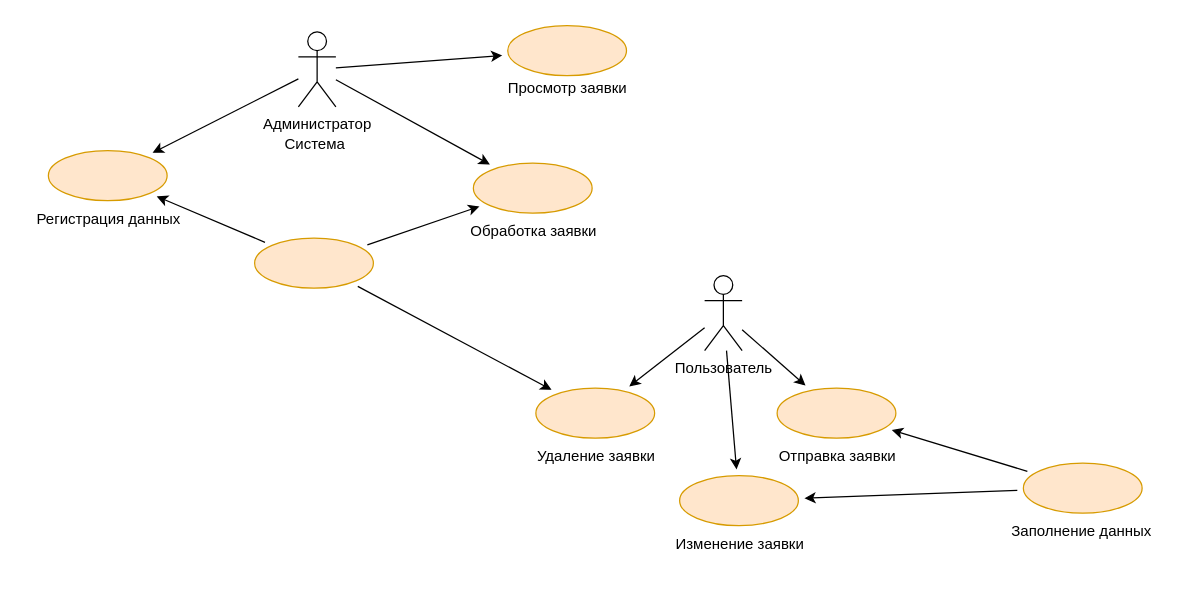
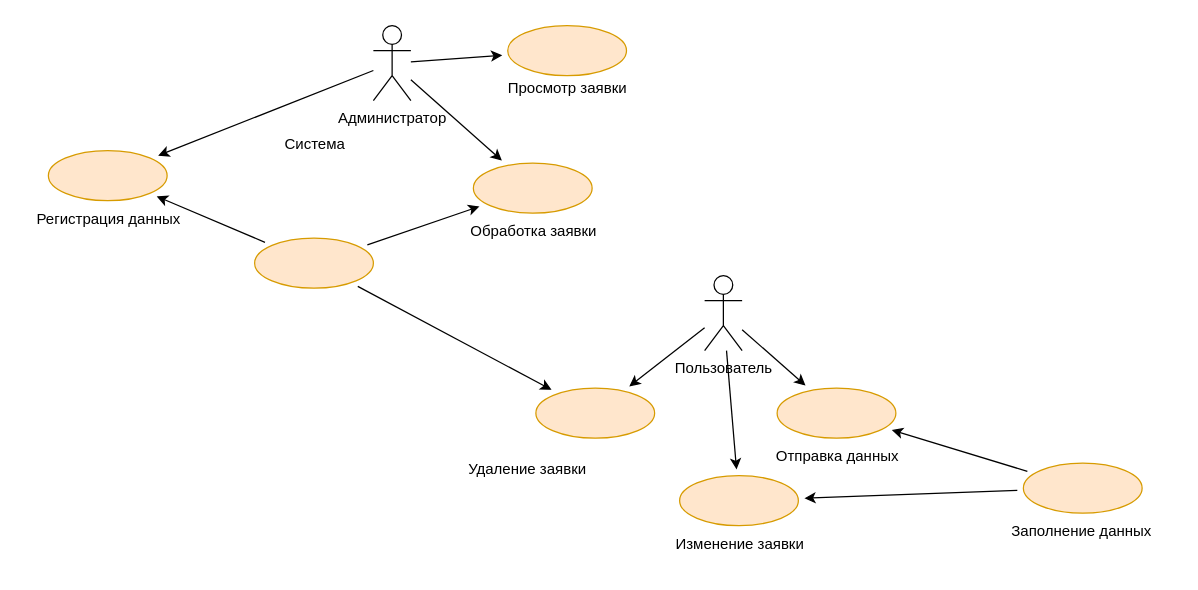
  <mxCell id="0" />
  <mxCell id="1" parent="0" />
  <mxCell id="2" value="" style="rounded=0;orthogonalLoop=1;jettySize=auto;html=1;" parent="1" source="5" target="10" edge="1"><mxGeometry relative="1" as="geometry" /></mxCell>
  <mxCell id="3" style="rounded=0;orthogonalLoop=1;jettySize=auto;html=1;" parent="1" source="5" target="12" edge="1"><mxGeometry relative="1" as="geometry" /></mxCell>
  <mxCell id="4" style="rounded=0;orthogonalLoop=1;jettySize=auto;html=1;" parent="1" source="5" target="29" edge="1"><mxGeometry relative="1" as="geometry" /></mxCell>
- <mxCell id="5" value="Администратор" style="shape=umlActor;verticalLabelPosition=bottom;verticalAlign=top;html=1;outlineConnect=0;" parent="1" vertex="1"><mxGeometry x="238" y="25" width="30" height="60" as="geometry" /></mxCell>
+ <mxCell id="5" value="Администратор" style="shape=umlActor;verticalLabelPosition=bottom;verticalAlign=top;html=1;outlineConnect=0;" parent="1" vertex="1"><mxGeometry x="298" y="20" width="30" height="60" as="geometry" /></mxCell>
  <mxCell id="6" style="rounded=0;orthogonalLoop=1;jettySize=auto;html=1;" parent="1" source="9" target="19" edge="1"><mxGeometry relative="1" as="geometry" /></mxCell>
  <mxCell id="7" style="rounded=0;orthogonalLoop=1;jettySize=auto;html=1;" parent="1" source="9" target="25" edge="1"><mxGeometry relative="1" as="geometry" /></mxCell>
  <mxCell id="8" style="rounded=0;orthogonalLoop=1;jettySize=auto;html=1;" parent="1" source="9" target="27" edge="1"><mxGeometry relative="1" as="geometry" /></mxCell>
  <mxCell id="9" value="Пользователь" style="shape=umlActor;verticalLabelPosition=bottom;verticalAlign=top;html=1;outlineConnect=0;" parent="1" vertex="1"><mxGeometry x="563" y="220" width="30" height="60" as="geometry" /></mxCell>
  <mxCell id="10" value="" style="ellipse;whiteSpace=wrap;html=1;verticalAlign=top;fillColor=#ffe6cc;strokeColor=#d79b00;perimeterSpacing=5;" parent="1" vertex="1"><mxGeometry x="405.5" y="20" width="95" height="40" as="geometry" /></mxCell>
  <mxCell id="11" value="Просмотр заявки" style="text;html=1;align=center;verticalAlign=middle;resizable=0;points=[];autosize=1;strokeColor=none;fillColor=none;" parent="1" vertex="1"><mxGeometry x="393" y="55" width="120" height="30" as="geometry" /></mxCell>
  <mxCell id="12" value="" style="ellipse;whiteSpace=wrap;html=1;verticalAlign=top;fillColor=#ffe6cc;strokeColor=#d79b00;perimeterSpacing=5;" parent="1" vertex="1"><mxGeometry x="378" y="130" width="95" height="40" as="geometry" /></mxCell>
  <mxCell id="13" value="Обработка заявки" style="text;html=1;align=center;verticalAlign=middle;resizable=0;points=[];autosize=1;strokeColor=none;fillColor=none;" parent="1" vertex="1"><mxGeometry x="365.5" y="170" width="120" height="30" as="geometry" /></mxCell>
  <mxCell id="14" style="rounded=0;orthogonalLoop=1;jettySize=auto;html=1;" parent="1" source="17" target="12" edge="1"><mxGeometry relative="1" as="geometry" /></mxCell>
  <mxCell id="15" style="rounded=0;orthogonalLoop=1;jettySize=auto;html=1;" parent="1" source="17" target="27" edge="1"><mxGeometry relative="1" as="geometry" /></mxCell>
  <mxCell id="16" style="rounded=0;orthogonalLoop=1;jettySize=auto;html=1;" parent="1" source="17" target="29" edge="1"><mxGeometry relative="1" as="geometry" /></mxCell>
  <mxCell id="17" value="" style="ellipse;whiteSpace=wrap;html=1;verticalAlign=top;fillColor=#ffe6cc;strokeColor=#d79b00;perimeterSpacing=5;" parent="1" vertex="1"><mxGeometry x="203" y="190" width="95" height="40" as="geometry" /></mxCell>
  <mxCell id="18" value="Система" style="text;html=1;align=center;verticalAlign=middle;resizable=0;points=[];autosize=1;strokeColor=none;fillColor=none;" parent="1" vertex="1"><mxGeometry x="215.5" y="100" width="70" height="30" as="geometry" /></mxCell>
  <mxCell id="19" value="" style="ellipse;whiteSpace=wrap;html=1;verticalAlign=top;fillColor=#ffe6cc;strokeColor=#d79b00;perimeterSpacing=5;" parent="1" vertex="1"><mxGeometry x="621" y="310" width="95" height="40" as="geometry" /></mxCell>
- <mxCell id="20" value="Отправка заявки" style="text;html=1;align=center;verticalAlign=middle;resizable=0;points=[];autosize=1;strokeColor=none;fillColor=none;" parent="1" vertex="1"><mxGeometry x="608.5" y="350" width="120" height="30" as="geometry" /></mxCell>
+ <mxCell id="20" value="Отправка данных" style="text;html=1;align=center;verticalAlign=middle;resizable=0;points=[];autosize=1;strokeColor=none;fillColor=none;" parent="1" vertex="1"><mxGeometry x="608.5" y="350" width="120" height="30" as="geometry" /></mxCell>
  <mxCell id="21" style="rounded=0;orthogonalLoop=1;jettySize=auto;html=1;" parent="1" source="23" target="19" edge="1"><mxGeometry relative="1" as="geometry" /></mxCell>
  <mxCell id="22" style="rounded=0;orthogonalLoop=1;jettySize=auto;html=1;" parent="1" source="23" target="25" edge="1"><mxGeometry relative="1" as="geometry" /></mxCell>
  <mxCell id="23" value="" style="ellipse;whiteSpace=wrap;html=1;verticalAlign=top;fillColor=#ffe6cc;strokeColor=#d79b00;perimeterSpacing=5;" parent="1" vertex="1"><mxGeometry x="818" y="370" width="95" height="40" as="geometry" /></mxCell>
  <mxCell id="24" value="Заполнение данных&amp;nbsp;" style="text;html=1;align=center;verticalAlign=middle;resizable=0;points=[];autosize=1;strokeColor=none;fillColor=none;" parent="1" vertex="1"><mxGeometry x="795.5" y="410" width="140" height="30" as="geometry" /></mxCell>
  <mxCell id="25" value="" style="ellipse;whiteSpace=wrap;html=1;verticalAlign=top;fillColor=#ffe6cc;strokeColor=#d79b00;perimeterSpacing=5;" parent="1" vertex="1"><mxGeometry x="543" y="380" width="95" height="40" as="geometry" /></mxCell>
  <mxCell id="26" value="Изменение заявки" style="text;html=1;align=center;verticalAlign=middle;resizable=0;points=[];autosize=1;strokeColor=none;fillColor=none;" parent="1" vertex="1"><mxGeometry x="525.5" y="420" width="130" height="30" as="geometry" /></mxCell>
  <mxCell id="27" value="" style="ellipse;whiteSpace=wrap;html=1;verticalAlign=top;fillColor=#ffe6cc;strokeColor=#d79b00;perimeterSpacing=5;" parent="1" vertex="1"><mxGeometry x="428" y="310" width="95" height="40" as="geometry" /></mxCell>
- <mxCell id="28" value="Удаление заявки" style="text;html=1;align=center;verticalAlign=middle;resizable=0;points=[];autosize=1;strokeColor=none;fillColor=none;" parent="1" vertex="1"><mxGeometry x="415.5" y="350" width="120" height="30" as="geometry" /></mxCell>
+ <mxCell id="28" value="Удаление заявки" style="text;html=1;align=center;verticalAlign=middle;resizable=0;points=[];autosize=1;strokeColor=none;fillColor=none;" parent="1" vertex="1"><mxGeometry x="360.5" y="360" width="120" height="30" as="geometry" /></mxCell>
  <mxCell id="29" value="" style="ellipse;whiteSpace=wrap;html=1;verticalAlign=top;fillColor=#ffe6cc;strokeColor=#d79b00;perimeterSpacing=5;" parent="1" vertex="1"><mxGeometry x="38" y="120" width="95" height="40" as="geometry" /></mxCell>
  <mxCell id="30" value="Регистрация данных" style="text;html=1;align=center;verticalAlign=middle;resizable=0;points=[];autosize=1;strokeColor=none;fillColor=none;" parent="1" vertex="1"><mxGeometry x="20.5" y="160" width="130" height="30" as="geometry" /></mxCell>
